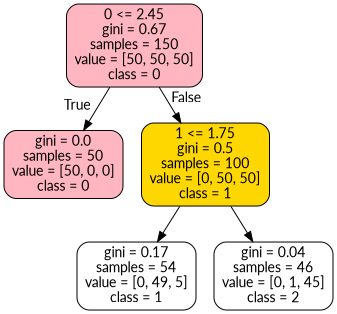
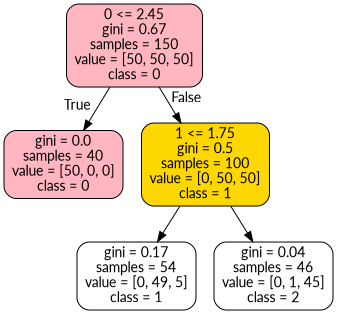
  digraph {
    fontname=Lato
    node [color=black fillcolor=lightpink fontname=Lato shape=box style="filled, rounded"]
    edge [fontname=Lato]
    n1 [label="0 <= 2.45\ngini = 0.67\nsamples = 150\nvalue = [50, 50, 50]\nclass = 0"]
-   n2 [label="gini = 0.0\nsamples = 50\nvalue = [50, 0, 0]\nclass = 0"]
+   n2 [label="gini = 0.0\nsamples = 40\nvalue = [50, 0, 0]\nclass = 0"]
    n3 [fillcolor=gold label="1 <= 1.75\ngini = 0.5\nsamples = 100\nvalue = [0, 50, 50]\nclass = 1"]
    n4 [fillcolor=white label="gini = 0.17\nsamples = 54\nvalue = [0, 49, 5]\nclass = 1"]
    n5 [fillcolor=white label="gini = 0.04\nsamples = 46\nvalue = [0, 1, 45]\nclass = 2"]
    n1 -> n2 [headlabel=True labelangle=45 labeldistance=2.5]
    n1 -> n3 [headlabel=False labelangle=-45 labeldistance=2.5]
    n3 -> n4
    n3 -> n5
  }
